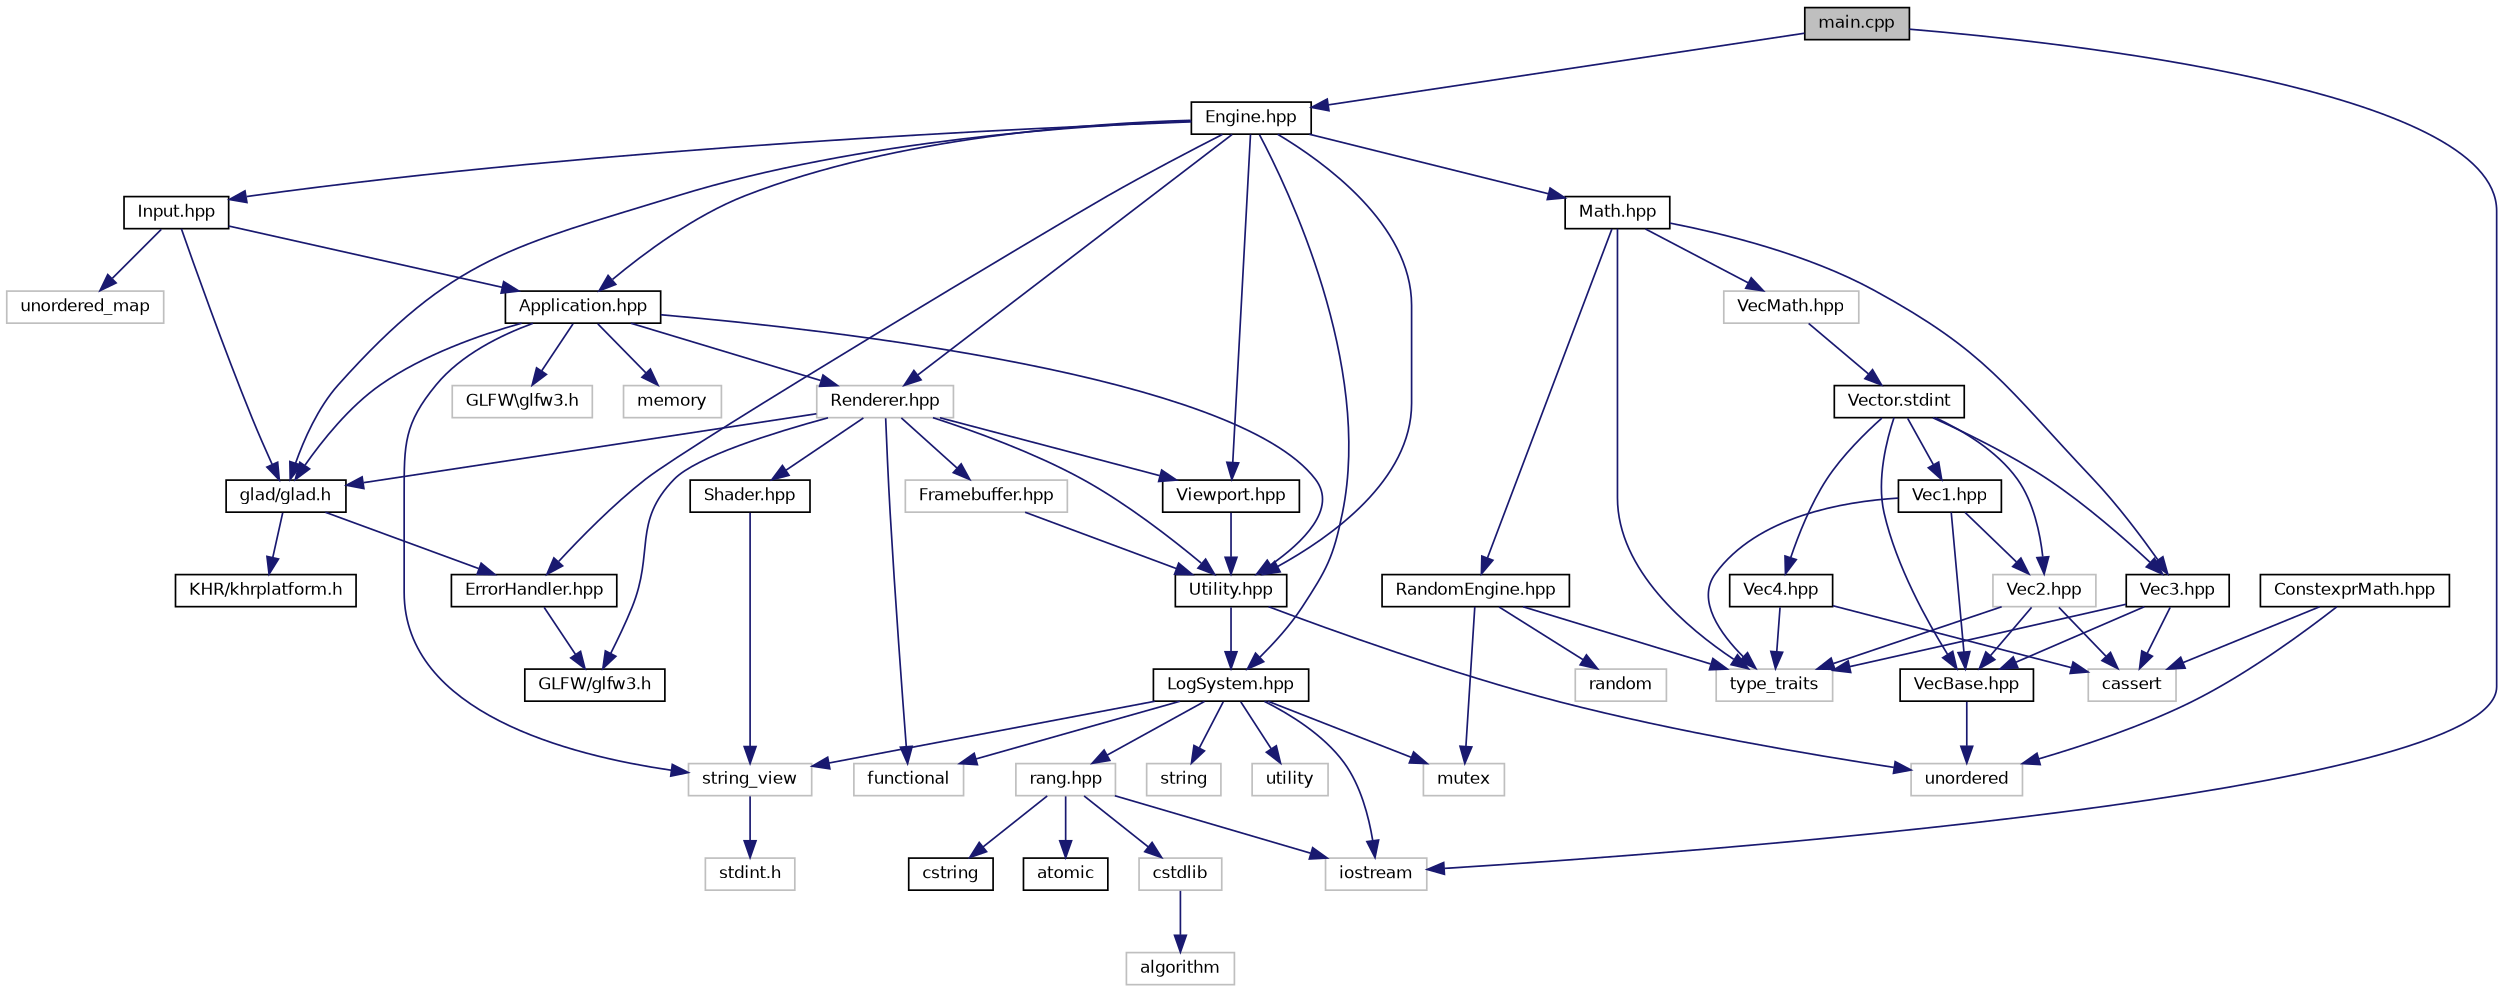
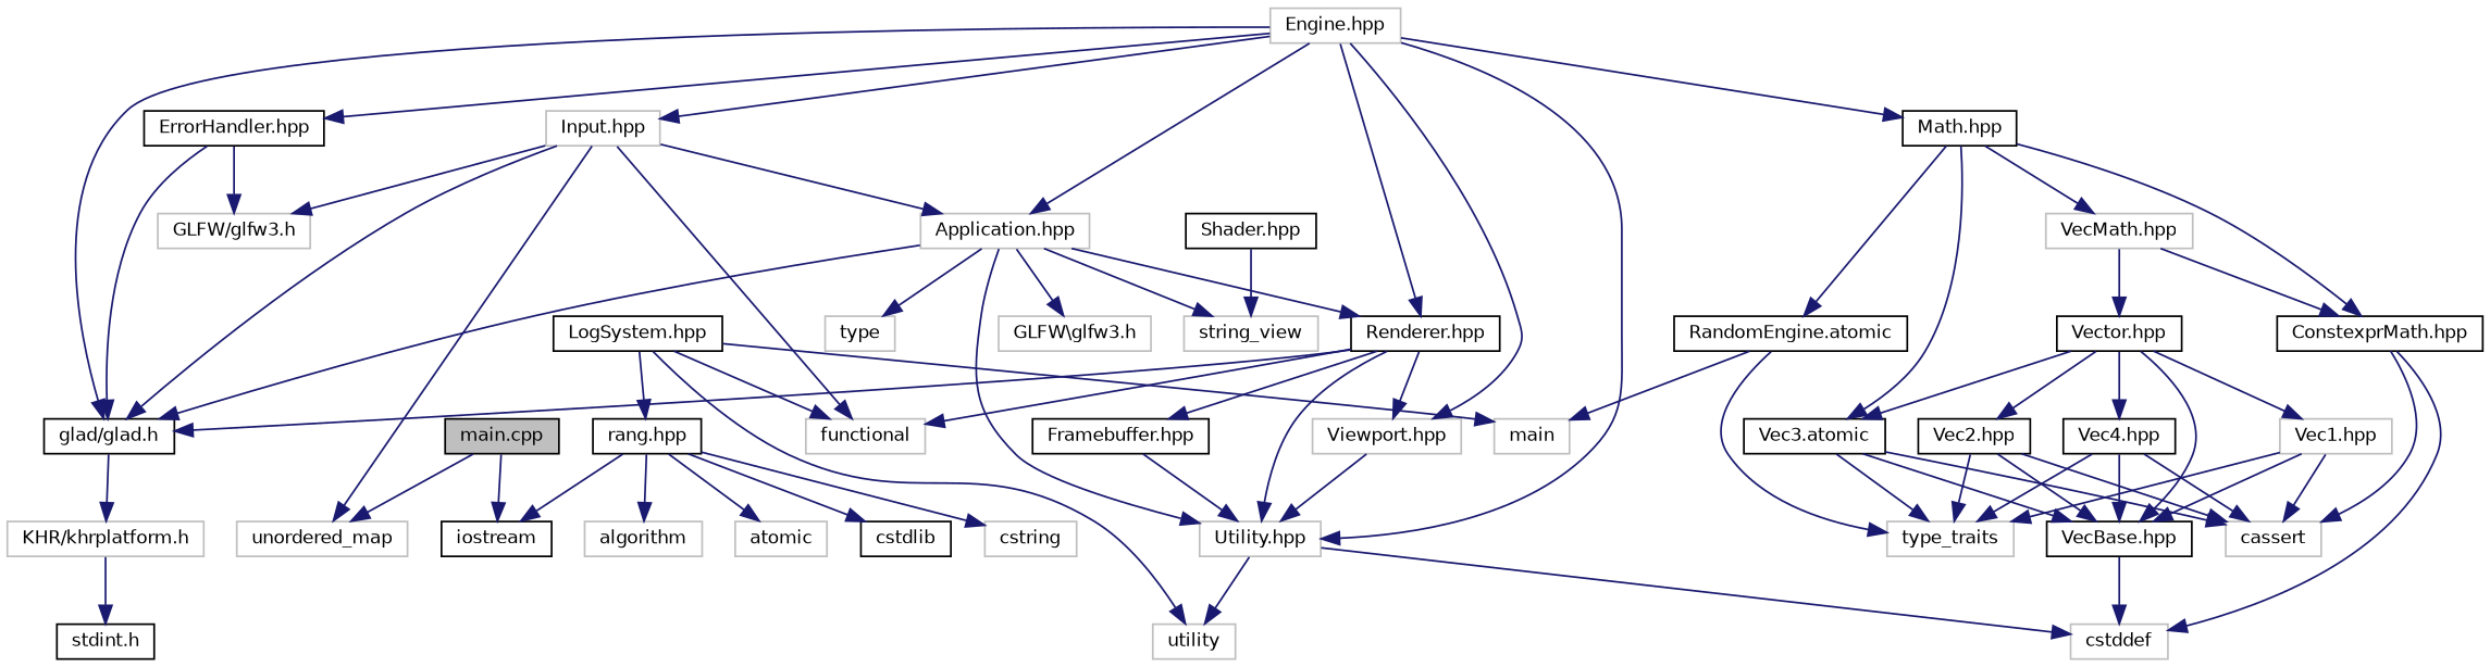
  digraph {
    node [color=black fillcolor=white fontname=Helvetica fontsize=10 shape=record style=filled]
    edge [color=midnightblue fontname=Helvetica fontsize=10 labelfontname=Helvetica labelfontsize=10 style=solid]
    n1 [fillcolor=grey75 fontcolor=black height=0.2 label="main.cpp" width=0.4]
-   n2 [height=0.2 label="Engine.hpp" width=0.4]
-   n3 [color=grey75 height=0.2 label=iostream width=0.4]
+   n2 [color=grey75 height=0.2 label="Engine.hpp" width=0.4]
+   n3 [height=0.2 label=iostream width=0.4]
    n4 [height=0.2 label="glad/glad.h" width=0.4]
-   n5 [height=0.2 label="Application.hpp" width=0.4]
-   n6 [color=grey75 height=0.2 label="Renderer.hpp" width=0.4]
-   n7 [height=0.2 label="Utility.hpp" width=0.4]
+   n5 [color=grey75 height=0.2 label="Application.hpp" width=0.4]
+   n6 [height=0.2 label="Renderer.hpp" width=0.4]
+   n7 [color=grey75 height=0.2 label="Utility.hpp" width=0.4]
    n8 [height=0.2 label="LogSystem.hpp" width=0.4]
    n9 [height=0.2 label="ErrorHandler.hpp" width=0.4]
-   n10 [height=0.2 label="Input.hpp" width=0.4]
+   n10 [color=grey75 height=0.2 label="Input.hpp" width=0.4]
    n11 [height=0.2 label="Math.hpp" width=0.4]
-   n12 [height=0.2 label="Viewport.hpp" width=0.4]
-   n13 [height=0.2 label="KHR/khrplatform.h" width=0.4]
-   n14 [height=0.2 label="GLFW/glfw3.h" width=0.4]
+   n12 [color=grey75 height=0.2 label="Viewport.hpp" width=0.4]
+   n13 [color=grey75 height=0.2 label="KHR/khrplatform.h" width=0.4]
+   n14 [color=grey75 height=0.2 label="GLFW/glfw3.h" width=0.4]
    n15 [color=grey75 height=0.2 label=string_view width=0.4]
    n16 [color=grey75 height=0.2 label="GLFW\\glfw3.h" width=0.4]
-   n17 [color=grey75 height=0.2 label=memory width=0.4]
-   n18 [color=grey75 height=0.2 label="Framebuffer.hpp" width=0.4]
+   n17 [color=grey75 height=0.2 label=type width=0.4]
+   n18 [height=0.2 label="Framebuffer.hpp" width=0.4]
    n19 [color=grey75 height=0.2 label=functional width=0.4]
    n20 [height=0.2 label="Shader.hpp" width=0.4]
-   n21 [color=grey75 height=0.2 label=unordered width=0.4]
-   n22 [color=grey75 height=0.2 label=string width=0.4]
+   n21 [color=grey75 height=0.2 label=cstddef width=0.4]
    n23 [color=grey75 height=0.2 label=utility width=0.4]
-   n24 [color=grey75 height=0.2 label=mutex width=0.4]
-   n25 [color=grey75 height=0.2 label="rang.hpp" width=0.4]
+   n24 [color=grey75 height=0.2 label=main width=0.4]
+   n25 [height=0.2 label="rang.hpp" width=0.4]
    n26 [color=grey75 height=0.2 label=unordered_map width=0.4]
    n27 [height=0.2 label="ConstexprMath.hpp" width=0.4]
-   n28 [height=0.2 label="RandomEngine.hpp" width=0.4]
+   n28 [height=0.2 label="RandomEngine.atomic" width=0.4]
    n29 [color=grey75 height=0.2 label="VecMath.hpp" width=0.4]
-   n30 [height=0.2 label="Vec3.hpp" width=0.4]
-   n31 [color=grey75 height=0.2 label="stdint.h" width=0.4]
+   n30 [height=0.2 label="Vec3.atomic" width=0.4]
+   n31 [height=0.2 label="stdint.h" width=0.4]
    n32 [color=grey75 height=0.2 label=algorithm width=0.4]
-   n33 [height=0.2 label=atomic width=0.4]
-   n34 [color=grey75 height=0.2 label=cstdlib width=0.4]
-   n35 [height=0.2 label=cstring width=0.4]
+   n33 [color=grey75 height=0.2 label=atomic width=0.4]
+   n34 [height=0.2 label=cstdlib width=0.4]
+   n35 [color=grey75 height=0.2 label=cstring width=0.4]
    n36 [color=grey75 height=0.2 label=cassert width=0.4]
-   n37 [color=grey75 height=0.2 label=random width=0.4]
    n38 [color=grey75 height=0.2 label=type_traits width=0.4]
-   n39 [height=0.2 label="Vector.stdint" width=0.4]
-   n40 [height=0.2 label="Vec1.hpp" width=0.4]
+   n39 [height=0.2 label="Vector.hpp" width=0.4]
+   n40 [color=grey75 height=0.2 label="Vec1.hpp" width=0.4]
    n41 [height=0.2 label="VecBase.hpp" width=0.4]
-   n42 [color=grey75 height=0.2 label="Vec2.hpp" width=0.4]
+   n42 [height=0.2 label="Vec2.hpp" width=0.4]
    n43 [height=0.2 label="Vec4.hpp" width=0.4]
-   n1 -> n2
+   n1 -> n26
    n1 -> n3
    n2 -> n4
    n2 -> n5
    n2 -> n6
    n2 -> n7
-   n2 -> n8
    n2 -> n9
    n2 -> n10
    n2 -> n11
    n2 -> n12
    n4 -> n13
    n5 -> n4
    n5 -> n6
    n5 -> n7
    n5 -> n15
    n5 -> n16
    n5 -> n17
    n6 -> n4
    n6 -> n7
    n6 -> n12
    n6 -> n18
    n6 -> n19
-   n6 -> n20
-   n7 -> n8
+   n7 -> n23
    n7 -> n21
-   n8 -> n3
-   n8 -> n15
    n8 -> n19
-   n8 -> n22
    n8 -> n23
    n8 -> n24
    n8 -> n25
-   n4 -> n9
+   n9 -> n4
    n9 -> n14
    n10 -> n4
    n10 -> n5
-   n6 -> n14
+   n10 -> n14
+   n10 -> n19
    n10 -> n26
-   n11 -> n38
+   n11 -> n27
    n11 -> n28
    n11 -> n29
    n11 -> n30
    n12 -> n7
-   n15 -> n31
+   n13 -> n31
    n18 -> n7
    n20 -> n15
    n25 -> n3
-   n34 -> n32
+   n25 -> n32
    n25 -> n33
    n25 -> n34
    n25 -> n35
    n27 -> n21
    n27 -> n36
    n28 -> n24
-   n28 -> n37
    n28 -> n38
+   n29 -> n27
    n29 -> n39
    n30 -> n36
    n30 -> n38
    n30 -> n41
    n39 -> n30
    n39 -> n40
    n39 -> n41
    n39 -> n42
    n39 -> n43
-   n40 -> n42
+   n40 -> n36
    n40 -> n38
    n40 -> n41
    n41 -> n21
    n42 -> n36
    n42 -> n38
    n42 -> n41
    n43 -> n36
    n43 -> n38
+   n43 -> n41
  }
